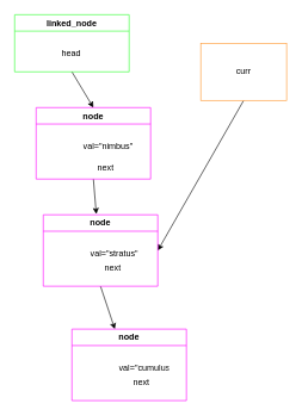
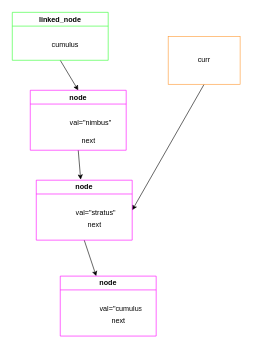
  <mxCell id="0" />
  <mxCell id="1" parent="0" />
  <mxCell id="2" style="edgeStyle=none;html=1;exitX=0.5;exitY=1;exitDx=0;exitDy=0;entryX=0.5;entryY=0;entryDx=0;entryDy=0;" edge="1" parent="1" source="3" target="6"><mxGeometry relative="1" as="geometry"><mxPoint x="130" y="180" as="targetPoint" /></mxGeometry></mxCell>
  <mxCell id="3" value="linked_node" style="swimlane;whiteSpace=wrap;html=1;strokeColor=#33FF33;" vertex="1" parent="1"><mxGeometry x="20" y="20" width="160" height="80" as="geometry" /></mxCell>
- <mxCell id="4" value="head" style="text;strokeColor=none;fillColor=none;align=left;verticalAlign=middle;spacingLeft=4;spacingRight=4;overflow=hidden;points=[[0,0.5],[1,0.5]];portConstraint=eastwest;rotatable=0;whiteSpace=wrap;html=1;" vertex="1" parent="3"><mxGeometry x="60" y="40" width="80" height="30" as="geometry" /></mxCell>
+ <mxCell id="4" value="cumulus" style="text;strokeColor=none;fillColor=none;align=left;verticalAlign=middle;spacingLeft=4;spacingRight=4;overflow=hidden;points=[[0,0.5],[1,0.5]];portConstraint=eastwest;rotatable=0;whiteSpace=wrap;html=1;" vertex="1" parent="3"><mxGeometry x="60" y="40" width="80" height="30" as="geometry" /></mxCell>
  <mxCell id="5" style="edgeStyle=none;html=1;exitX=0.5;exitY=1;exitDx=0;exitDy=0;entryX=0.463;entryY=-0.01;entryDx=0;entryDy=0;entryPerimeter=0;" edge="1" parent="1" source="6" target="12"><mxGeometry relative="1" as="geometry"><mxPoint x="240" y="350" as="targetPoint" /></mxGeometry></mxCell>
  <mxCell id="6" value="node" style="swimlane;whiteSpace=wrap;html=1;strokeColor=#FF00FF;" vertex="1" parent="1"><mxGeometry x="50" y="150" width="160" height="100" as="geometry" /></mxCell>
  <mxCell id="7" value="val=&quot;nimbus&quot;" style="text;strokeColor=none;fillColor=none;align=left;verticalAlign=middle;spacingLeft=4;spacingRight=4;overflow=hidden;points=[[0,0.5],[1,0.5]];portConstraint=eastwest;rotatable=0;whiteSpace=wrap;html=1;" vertex="1" parent="6"><mxGeometry x="60" y="40" width="80" height="30" as="geometry" /></mxCell>
  <mxCell id="8" value="next" style="text;strokeColor=none;fillColor=none;align=left;verticalAlign=middle;spacingLeft=4;spacingRight=4;overflow=hidden;points=[[0,0.5],[1,0.5]];portConstraint=eastwest;rotatable=0;whiteSpace=wrap;html=1;" vertex="1" parent="6"><mxGeometry x="80" y="70" width="80" height="30" as="geometry" /></mxCell>
  <mxCell id="9" style="edgeStyle=none;html=1;exitX=0.5;exitY=1;exitDx=0;exitDy=0;entryX=1;entryY=0.5;entryDx=0;entryDy=0;" edge="1" parent="1" source="10" target="12"><mxGeometry relative="1" as="geometry" /></mxCell>
  <mxCell id="10" value="curr" style="whiteSpace=wrap;html=1;strokeColor=#FF9933;rounded=0;" vertex="1" parent="1"><mxGeometry x="280" y="60" width="120" height="80" as="geometry" /></mxCell>
  <mxCell id="11" style="edgeStyle=none;html=1;exitX=0.5;exitY=1;exitDx=0;exitDy=0;" edge="1" parent="1" source="12"><mxGeometry relative="1" as="geometry"><mxPoint x="160" y="460" as="targetPoint" /></mxGeometry></mxCell>
  <mxCell id="12" value="node" style="swimlane;whiteSpace=wrap;html=1;strokeColor=#FF00FF;" vertex="1" parent="1"><mxGeometry x="60" y="300" width="160" height="100" as="geometry" /></mxCell>
  <mxCell id="13" value="val=&quot;stratus&quot;" style="text;strokeColor=none;fillColor=none;align=left;verticalAlign=middle;spacingLeft=4;spacingRight=4;overflow=hidden;points=[[0,0.5],[1,0.5]];portConstraint=eastwest;rotatable=0;whiteSpace=wrap;html=1;" vertex="1" parent="12"><mxGeometry x="60" y="40" width="80" height="30" as="geometry" /></mxCell>
  <mxCell id="14" value="next" style="text;strokeColor=none;fillColor=none;align=left;verticalAlign=middle;spacingLeft=4;spacingRight=4;overflow=hidden;points=[[0,0.5],[1,0.5]];portConstraint=eastwest;rotatable=0;whiteSpace=wrap;html=1;" vertex="1" parent="12"><mxGeometry x="80" y="60" width="80" height="30" as="geometry" /></mxCell>
  <mxCell id="15" value="node" style="swimlane;whiteSpace=wrap;html=1;strokeColor=#FF00FF;" vertex="1" parent="1"><mxGeometry x="100" y="460" width="160" height="100" as="geometry" /></mxCell>
  <mxCell id="16" value="val=&quot;cumulus&quot;" style="text;strokeColor=none;fillColor=none;align=left;verticalAlign=middle;spacingLeft=4;spacingRight=4;overflow=hidden;points=[[0,0.5],[1,0.5]];portConstraint=eastwest;rotatable=0;whiteSpace=wrap;html=1;" vertex="1" parent="15"><mxGeometry x="60" y="40" width="80" height="30" as="geometry" /></mxCell>
  <mxCell id="17" value="next" style="text;strokeColor=none;fillColor=none;align=left;verticalAlign=middle;spacingLeft=4;spacingRight=4;overflow=hidden;points=[[0,0.5],[1,0.5]];portConstraint=eastwest;rotatable=0;whiteSpace=wrap;html=1;" vertex="1" parent="15"><mxGeometry x="80" y="60" width="80" height="30" as="geometry" /></mxCell>
